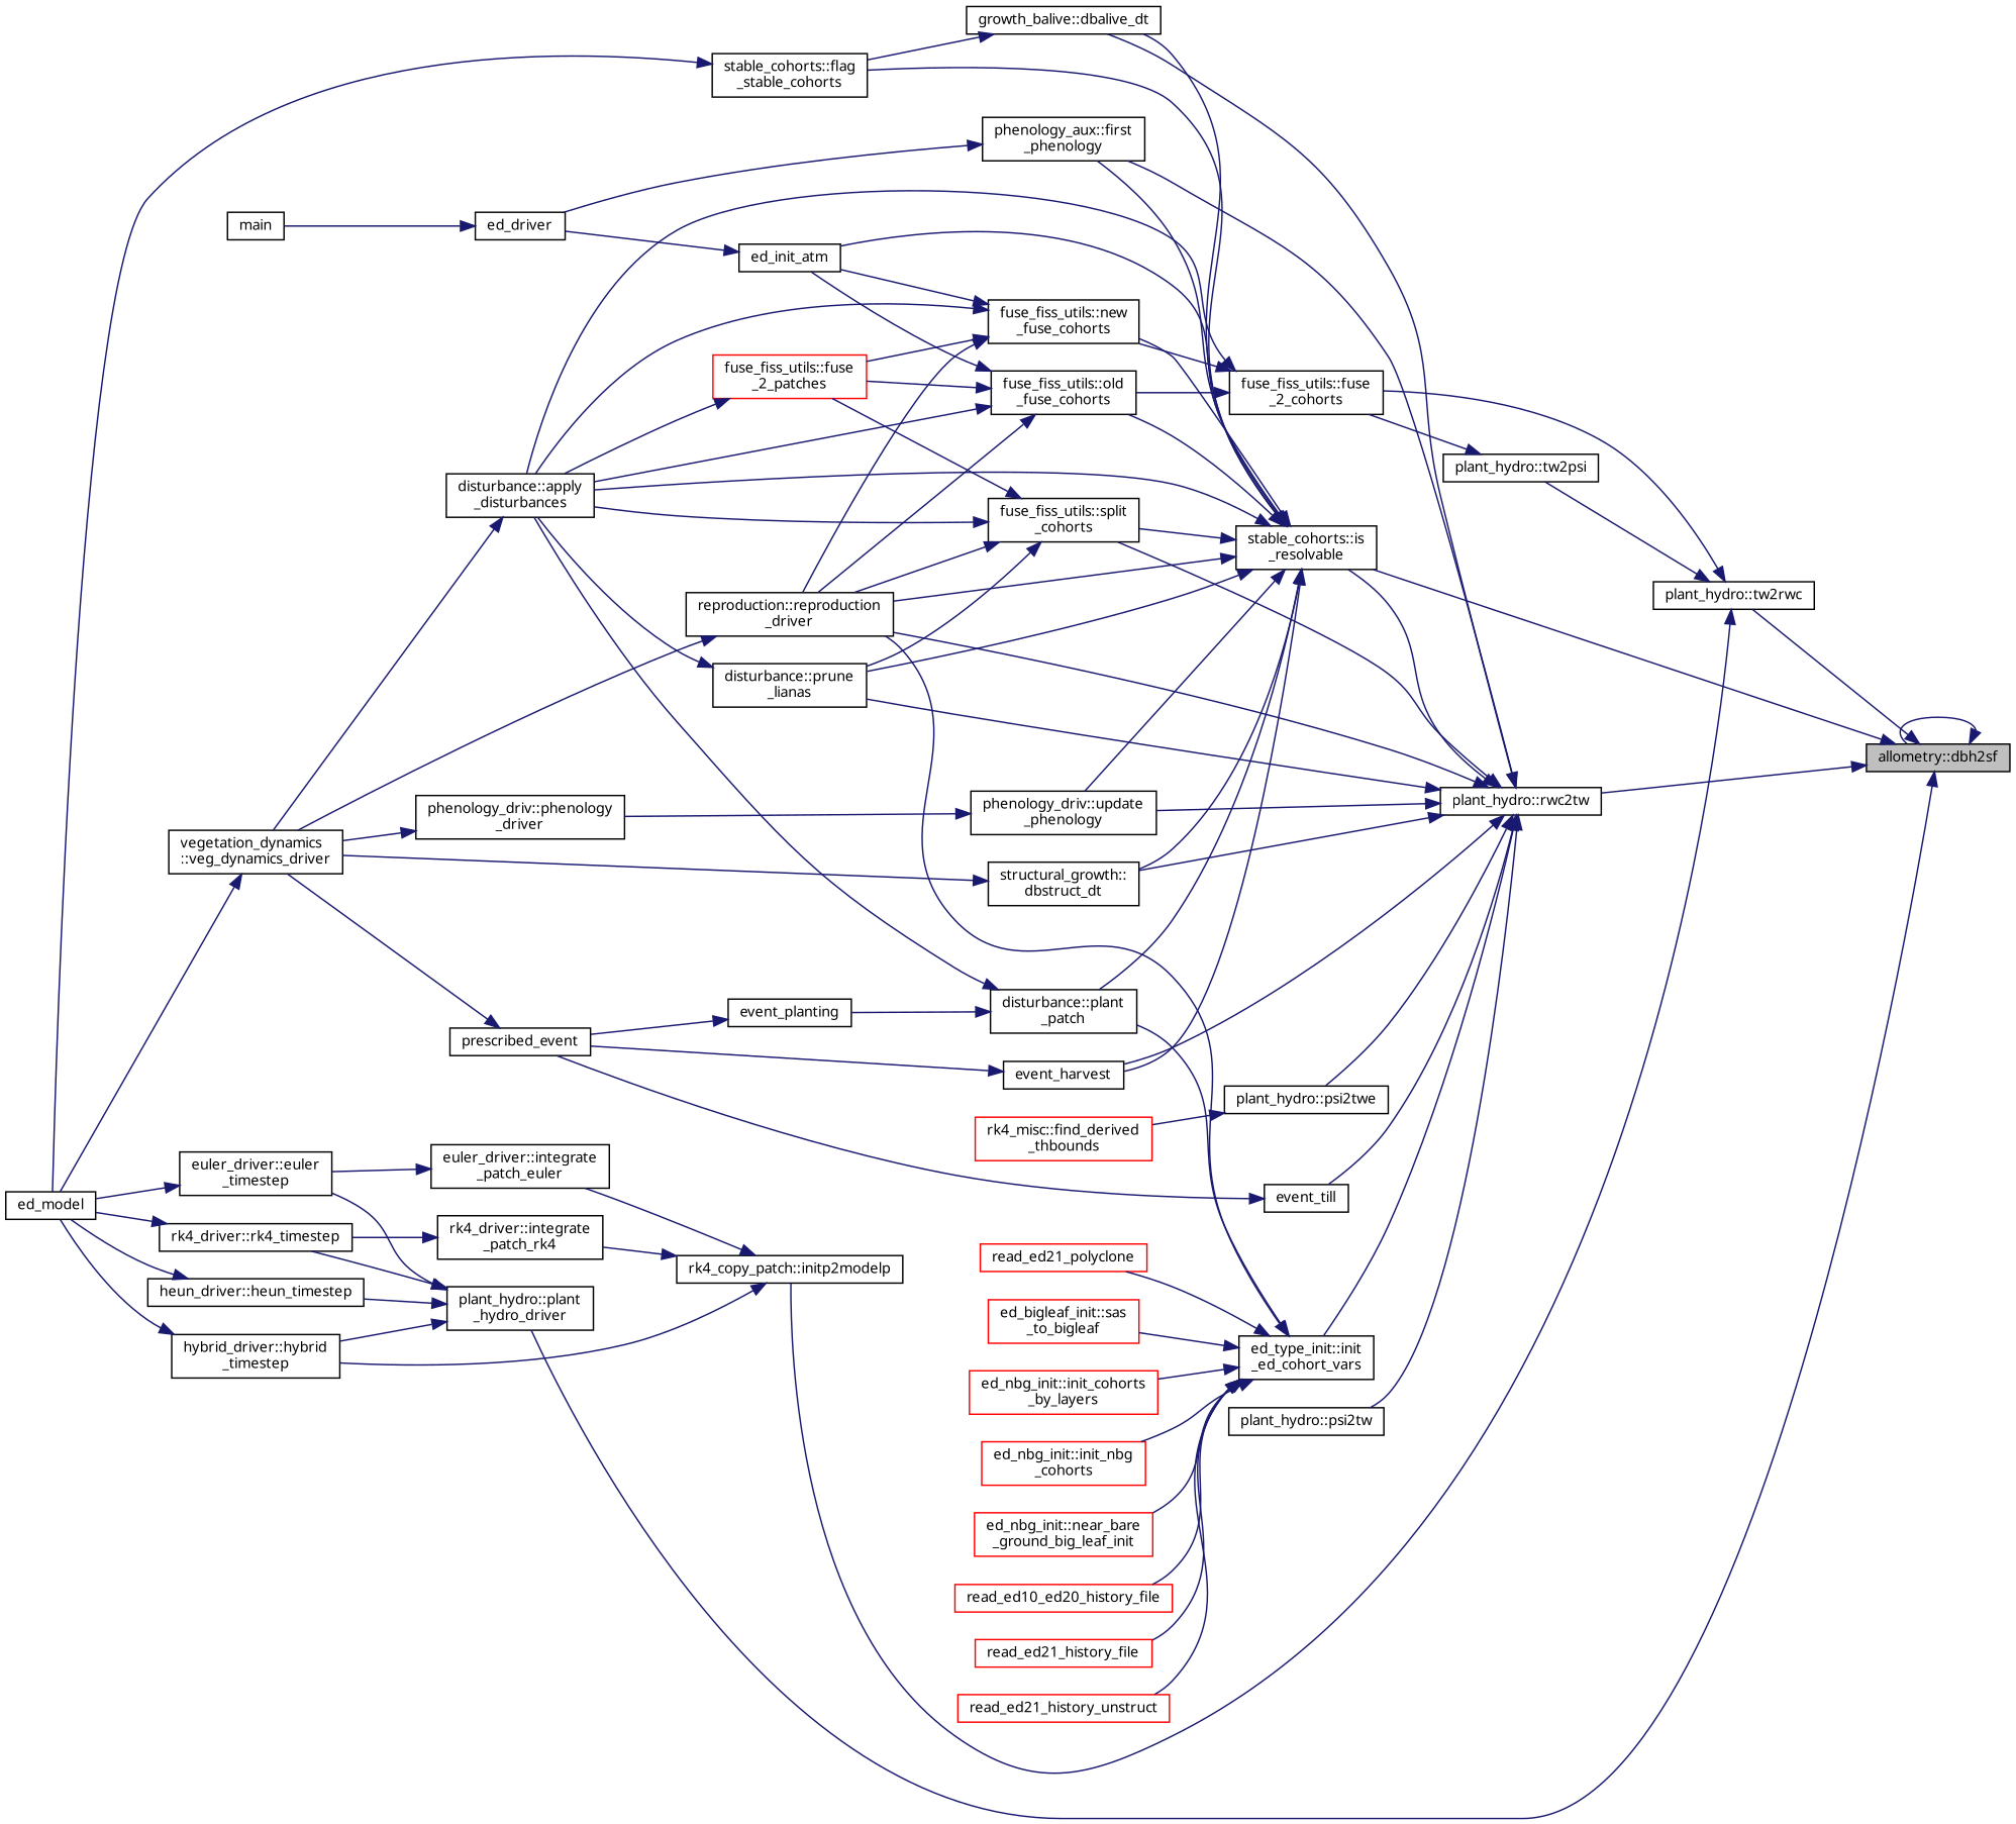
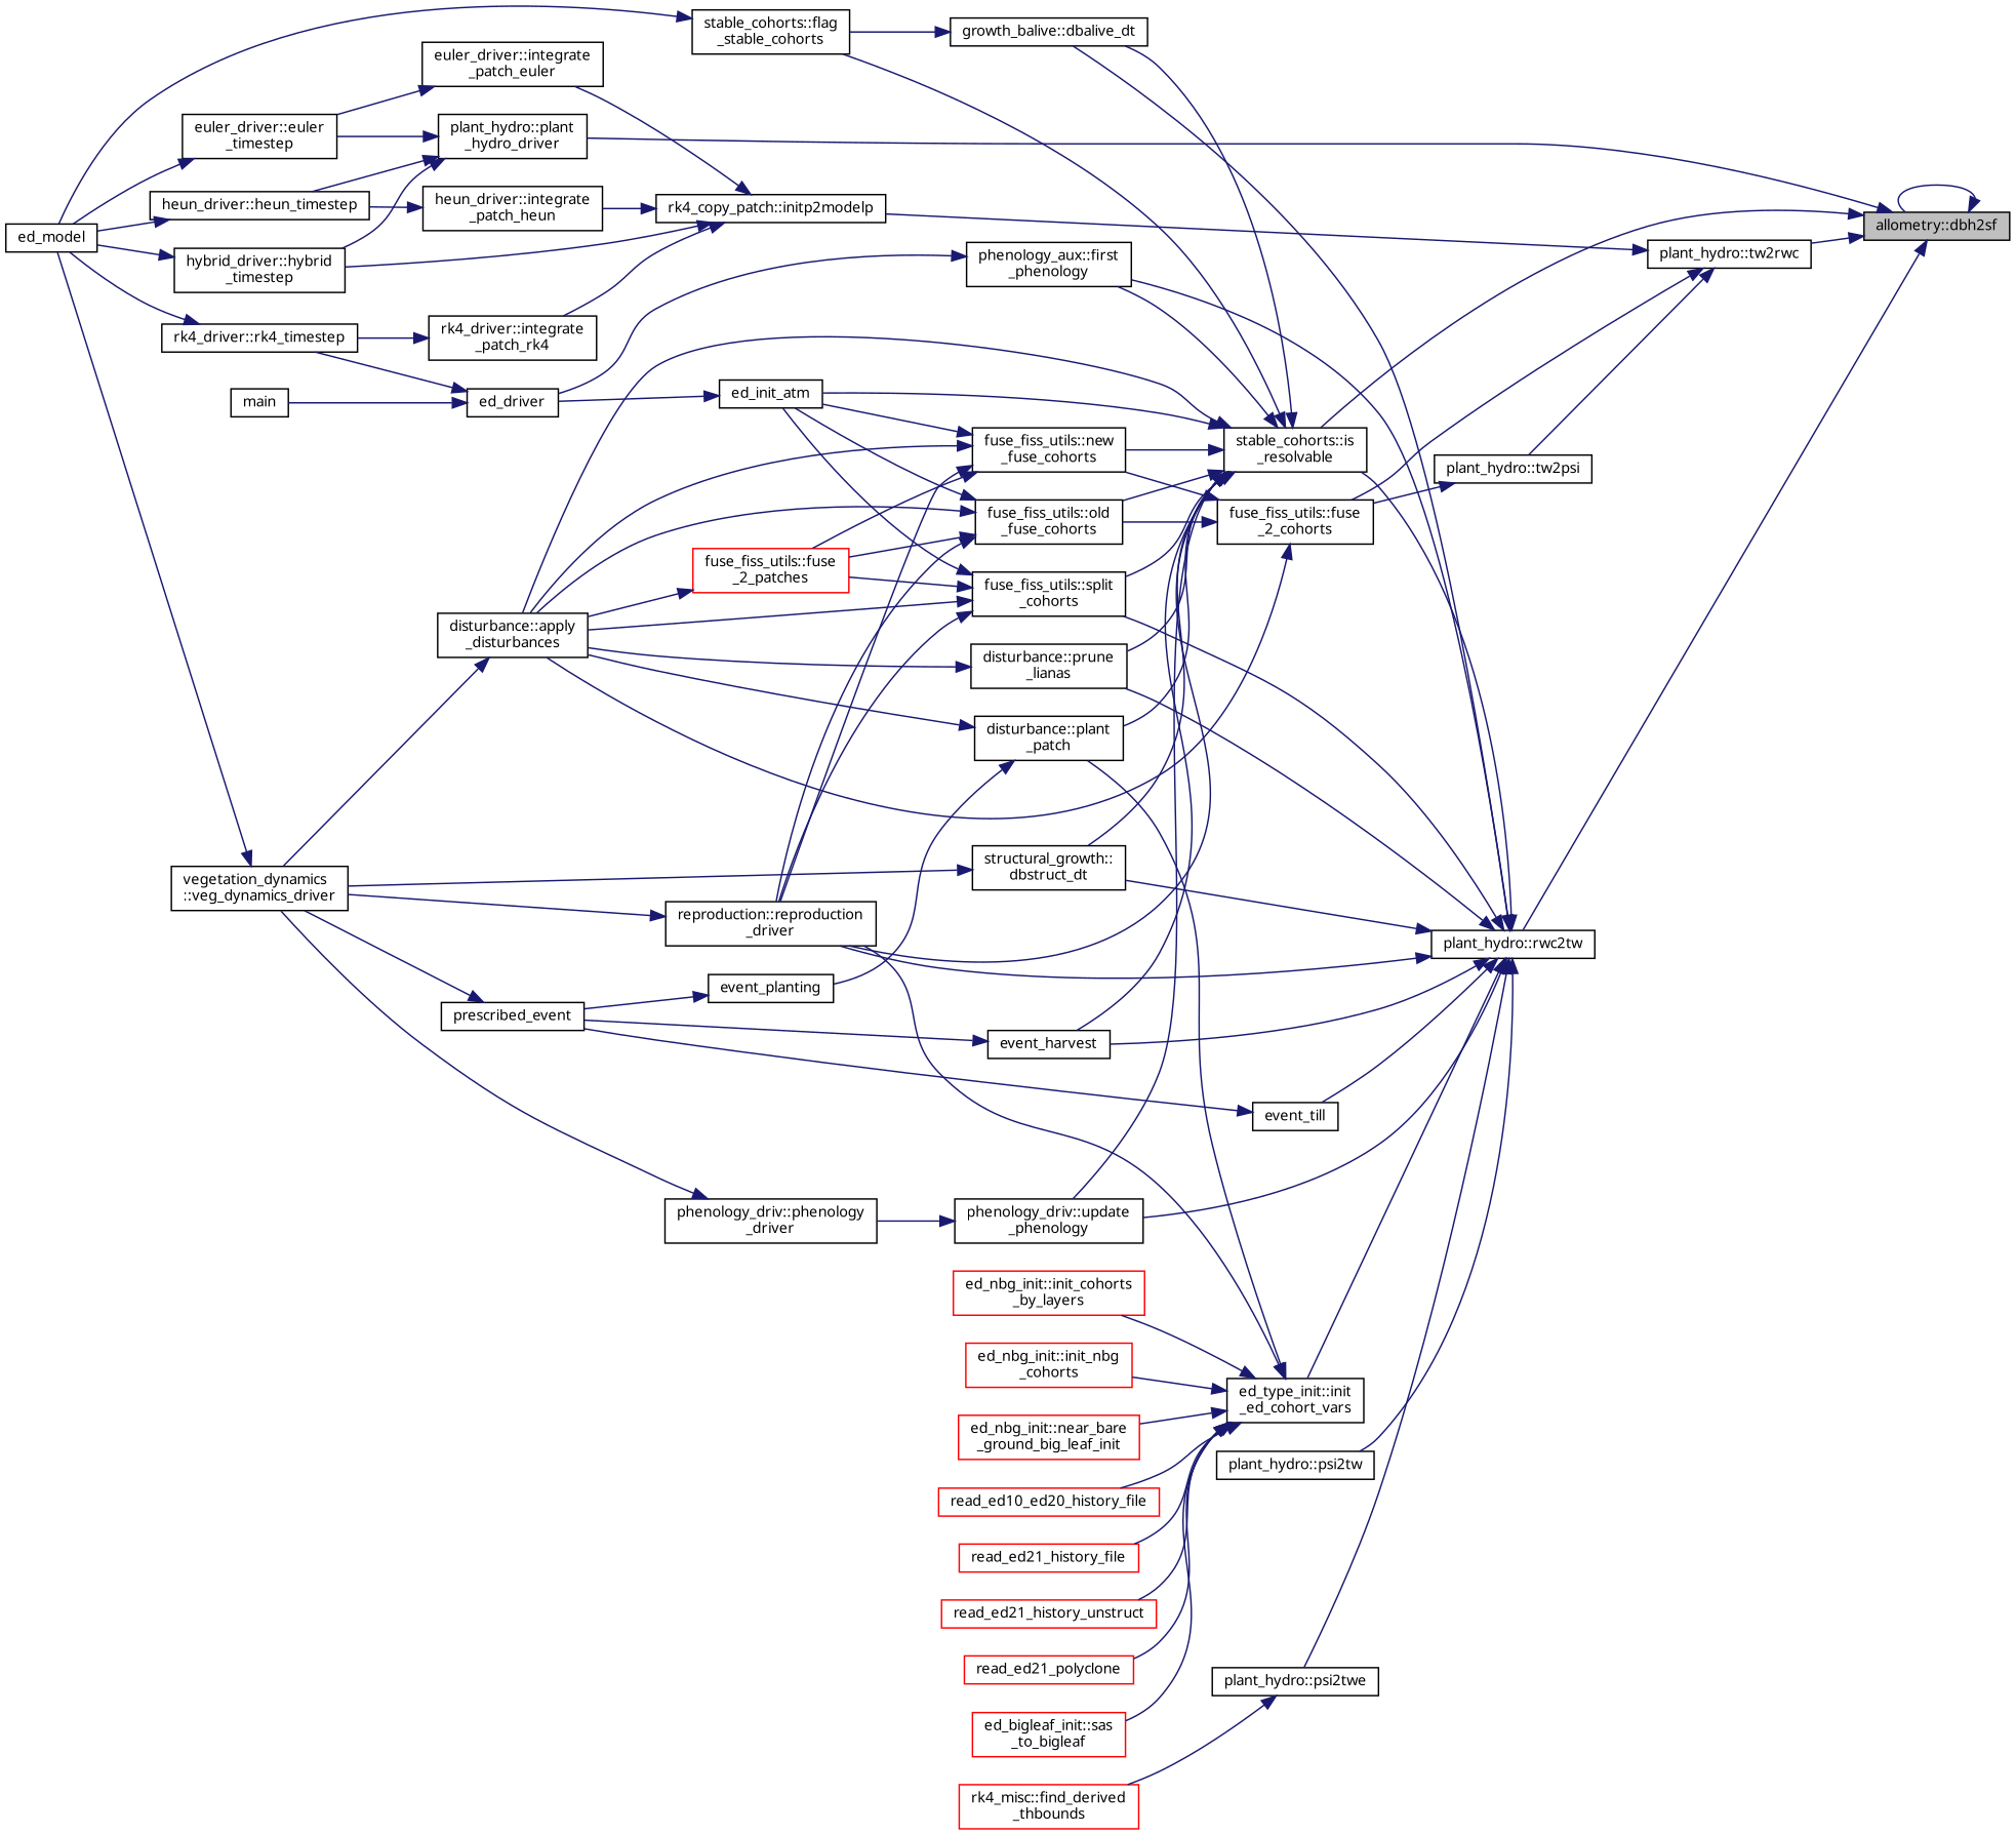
  digraph {
    fontname="Noto Sans"
    rankdir=RL
    node [color=black fillcolor=white fontname="Noto Sans" fontsize=10 shape=record style=filled]
    edge [color=midnightblue dir=back fontname="Noto Sans" fontsize=10 labelfontname=Helvetica labelfontsize=10 style=solid]
    n1 [fillcolor=grey75 fontcolor=black height=0.2 label="allometry::dbh2sf" width=0.4]
    n2 [height=0.2 label="stable_cohorts::is\l_resolvable" width=0.4]
    n3 [height=0.2 label="plant_hydro::plant\l_hydro_driver" width=0.4]
    n4 [height=0.2 label="plant_hydro::rwc2tw" width=0.4]
    n5 [height=0.2 label="plant_hydro::tw2rwc" width=0.4]
    n6 [height=0.2 label="disturbance::apply\l_disturbances" width=0.4]
    n7 [height=0.2 label="growth_balive::dbalive_dt" width=0.4]
    n8 [height=0.2 label="structural_growth::\ldbstruct_dt" width=0.4]
    n9 [height=0.2 label=ed_init_atm width=0.4]
    n10 [height=0.2 label=event_harvest width=0.4]
    n11 [height=0.2 label="phenology_aux::first\l_phenology" width=0.4]
    n12 [height=0.2 label="stable_cohorts::flag\l_stable_cohorts" width=0.4]
    n13 [height=0.2 label="fuse_fiss_utils::new\l_fuse_cohorts" width=0.4]
    n14 [height=0.2 label="reproduction::reproduction\l_driver" width=0.4]
    n15 [height=0.2 label="fuse_fiss_utils::old\l_fuse_cohorts" width=0.4]
    n16 [height=0.2 label="disturbance::plant\l_patch" width=0.4]
    n17 [height=0.2 label="disturbance::prune\l_lianas" width=0.4]
    n18 [height=0.2 label="fuse_fiss_utils::split\l_cohorts" width=0.4]
    n19 [height=0.2 label="phenology_driv::update\l_phenology" width=0.4]
    n20 [height=0.2 label="euler_driver::euler\l_timestep" width=0.4]
    n21 [height=0.2 label="heun_driver::heun_timestep" width=0.4]
    n22 [height=0.2 label="hybrid_driver::hybrid\l_timestep" width=0.4]
    n23 [height=0.2 label="rk4_driver::rk4_timestep" width=0.4]
    n24 [height=0.2 label=event_till width=0.4]
    n25 [height=0.2 label="ed_type_init::init\l_ed_cohort_vars" width=0.4]
    n26 [height=0.2 label="plant_hydro::psi2tw" width=0.4]
    n27 [height=0.2 label="plant_hydro::psi2twe" width=0.4]
    n28 [height=0.2 label="fuse_fiss_utils::fuse\l_2_cohorts" width=0.4]
    n29 [height=0.2 label="rk4_copy_patch::initp2modelp" width=0.4]
    n30 [height=0.2 label="plant_hydro::tw2psi" width=0.4]
    n31 [height=0.2 label="vegetation_dynamics\l::veg_dynamics_driver" width=0.4]
    n32 [height=0.2 label=ed_driver width=0.4]
    n33 [height=0.2 label=prescribed_event width=0.4]
    n34 [height=0.2 label=ed_model width=0.4]
    n35 [color=red height=0.2 label="fuse_fiss_utils::fuse\l_2_patches" width=0.4]
    n36 [height=0.2 label=event_planting width=0.4]
    n37 [height=0.2 label="phenology_driv::phenology\l_driver" width=0.4]
    n38 [height=0.2 label=main width=0.4]
    n39 [color=red height=0.2 label="ed_nbg_init::init_cohorts\l_by_layers" width=0.4]
    n40 [color=red height=0.2 label="ed_nbg_init::init_nbg\l_cohorts" width=0.4]
    n41 [color=red height=0.2 label="ed_nbg_init::near_bare\l_ground_big_leaf_init" width=0.4]
    n42 [color=red height=0.2 label=read_ed10_ed20_history_file width=0.4]
    n43 [color=red height=0.2 label=read_ed21_history_file width=0.4]
    n44 [color=red height=0.2 label=read_ed21_history_unstruct width=0.4]
    n45 [color=red height=0.2 label=read_ed21_polyclone width=0.4]
    n46 [color=red height=0.2 label="ed_bigleaf_init::sas\l_to_bigleaf" width=0.4]
    n47 [color=red height=0.2 label="rk4_misc::find_derived\l_thbounds" width=0.4]
    n48 [height=0.2 label="euler_driver::integrate\l_patch_euler" width=0.4]
+   n49 [height=0.2 label="heun_driver::integrate\l_patch_heun" width=0.4]
    n50 [height=0.2 label="rk4_driver::integrate\l_patch_rk4" width=0.4]
    n1 -> n1
    n1 -> n2
    n1 -> n3
    n1 -> n4
    n1 -> n5
    n2 -> n6
    n2 -> n7
    n2 -> n8
    n2 -> n9
    n2 -> n10
    n2 -> n11
    n2 -> n12
    n2 -> n13
    n2 -> n14
    n2 -> n15
    n2 -> n16
    n2 -> n17
    n2 -> n18
    n2 -> n19
    n3 -> n20
    n3 -> n21
    n3 -> n22
-   n3 -> n23
+   n32 -> n23
    n4 -> n2
    n4 -> n7
    n4 -> n8
    n4 -> n10
    n4 -> n11
    n4 -> n14
    n4 -> n17
    n4 -> n18
    n4 -> n19
    n4 -> n24
    n4 -> n25
    n4 -> n26
    n4 -> n27
    n5 -> n28
    n5 -> n29
    n5 -> n30
    n6 -> n31
    n7 -> n12
    n8 -> n31
    n9 -> n32
    n10 -> n33
    n11 -> n32
    n12 -> n34
    n13 -> n6
    n13 -> n9
    n13 -> n14
    n13 -> n35
    n14 -> n31
    n15 -> n6
    n15 -> n9
    n15 -> n14
    n15 -> n35
    n16 -> n6
    n16 -> n36
    n17 -> n6
    n18 -> n6
-   n18 -> n17
+   n18 -> n9
    n18 -> n14
    n18 -> n35
    n19 -> n37
    n20 -> n34
    n21 -> n34
    n22 -> n34
    n23 -> n34
    n24 -> n33
    n25 -> n14
    n25 -> n16
    n25 -> n39
    n25 -> n40
    n25 -> n41
    n25 -> n42
    n25 -> n43
    n25 -> n44
    n25 -> n45
    n25 -> n46
    n27 -> n47
    n28 -> n6
    n28 -> n13
    n28 -> n15
    n29 -> n22
    n29 -> n48
+   n29 -> n49
    n29 -> n50
    n30 -> n28
    n31 -> n34
    n32 -> n38
    n33 -> n31
    n35 -> n6
    n36 -> n33
    n37 -> n31
    n48 -> n20
+   n49 -> n21
    n50 -> n23
  }
